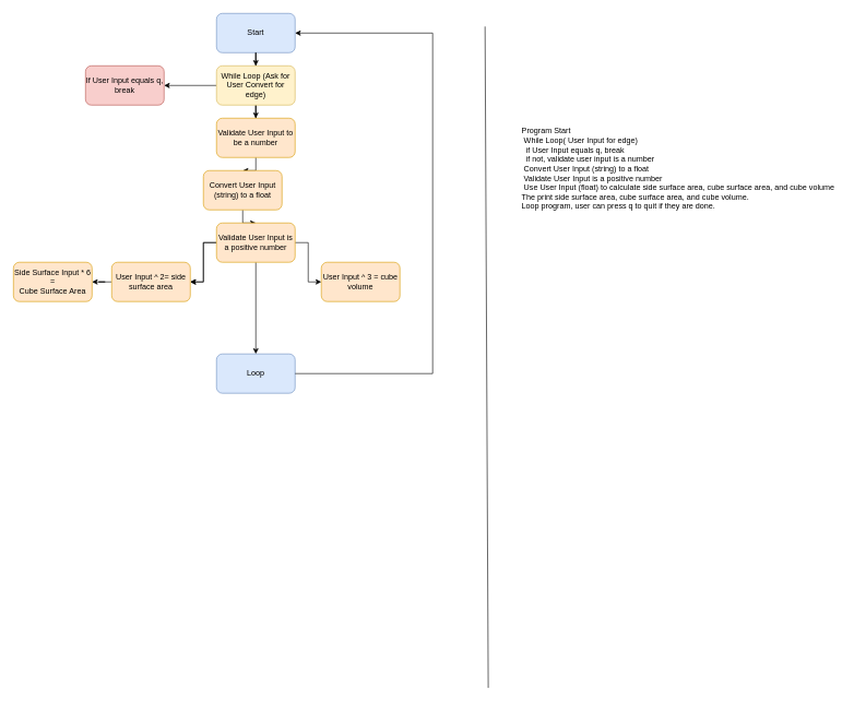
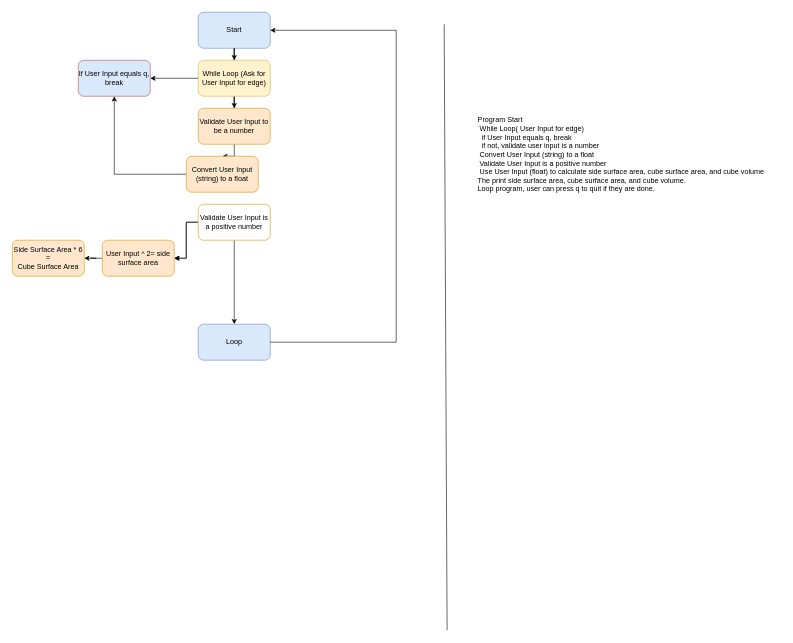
  <mxCell id="0" />
  <mxCell id="1" parent="0" />
  <mxCell id="2" value="" style="endArrow=none;html=1;rounded=0;" parent="1" edge="1"><mxGeometry width="50" height="50" relative="1" as="geometry"><mxPoint x="744.86" y="1050" as="sourcePoint" /><mxPoint x="740.004" y="40" as="targetPoint" /></mxGeometry></mxCell>
  <mxCell id="3" value="Start" style="rounded=1;whiteSpace=wrap;html=1;fillColor=#dae8fc;strokeColor=#6c8ebf;" parent="1" vertex="1"><mxGeometry x="330" y="20" width="120" height="60" as="geometry" /></mxCell>
  <mxCell id="4" value="" style="edgeStyle=orthogonalEdgeStyle;rounded=0;orthogonalLoop=1;jettySize=auto;html=1;exitX=0.5;exitY=1;exitDx=0;exitDy=0;" parent="1" source="3" target="7" edge="1"><mxGeometry relative="1" as="geometry"><mxPoint x="380" y="90" as="sourcePoint" /></mxGeometry></mxCell>
  <mxCell id="5" value="" style="edgeStyle=orthogonalEdgeStyle;rounded=0;orthogonalLoop=1;jettySize=auto;html=1;" parent="1" source="7" target="9" edge="1"><mxGeometry relative="1" as="geometry" /></mxCell>
  <mxCell id="6" value="" style="edgeStyle=orthogonalEdgeStyle;rounded=0;orthogonalLoop=1;jettySize=auto;html=1;" edge="1" parent="1" source="7" target="11"><mxGeometry relative="1" as="geometry" /></mxCell>
- <mxCell id="7" value="While Loop (Ask for User Convert for edge)" style="rounded=1;whiteSpace=wrap;html=1;fillColor=#fff2cc;strokeColor=#d6b656;" parent="1" vertex="1"><mxGeometry x="330" y="100" width="120" height="60" as="geometry" /></mxCell>
+ <mxCell id="7" value="While Loop (Ask for User Input for edge)" style="rounded=1;whiteSpace=wrap;html=1;fillColor=#fff2cc;strokeColor=#d6b656;" parent="1" vertex="1"><mxGeometry x="330" y="100" width="120" height="60" as="geometry" /></mxCell>
  <mxCell id="8" value="" style="edgeStyle=orthogonalEdgeStyle;rounded=0;orthogonalLoop=1;jettySize=auto;html=1;" edge="1" parent="1" source="9" target="13"><mxGeometry relative="1" as="geometry" /></mxCell>
  <mxCell id="9" value="Validate User Input to be a number" style="rounded=1;whiteSpace=wrap;html=1;fillColor=#ffe6cc;strokeColor=#d79b00;" parent="1" vertex="1"><mxGeometry x="330" y="180" width="120" height="60" as="geometry" /></mxCell>
  <mxCell id="10" value="&lt;br&gt;&lt;div style=&quot;text-align: left;&quot;&gt;&lt;br&gt;&lt;/div&gt;&lt;div style=&quot;text-align: left;&quot;&gt;Program Start&lt;/div&gt;&lt;div style=&quot;text-align: left;&quot;&gt;&lt;span style=&quot;white-space: pre;&quot;&gt; &lt;/span&gt;While Loop( User Input for edge)&lt;/div&gt;&lt;div style=&quot;text-align: left;&quot;&gt;&lt;span style=&quot;white-space: pre;&quot;&gt; &lt;/span&gt;&lt;span style=&quot;white-space: pre;&quot;&gt; &lt;/span&gt;if User Input equals q, break&lt;/div&gt;&lt;div style=&quot;text-align: left;&quot;&gt;&lt;span style=&quot;white-space: pre;&quot;&gt; &lt;/span&gt;&lt;span style=&quot;white-space: pre;&quot;&gt; &lt;/span&gt;if not, validate user input is a number&lt;/div&gt;&lt;div style=&quot;text-align: left;&quot;&gt;&lt;span style=&quot;white-space: pre;&quot;&gt; &lt;/span&gt;Convert User Input (string) to a float&lt;/div&gt;&lt;div style=&quot;text-align: left;&quot;&gt;&lt;span style=&quot;white-space: pre;&quot;&gt; &lt;/span&gt;Validate User Input is a positive number&lt;/div&gt;&lt;div style=&quot;text-align: left;&quot;&gt;&lt;span style=&quot;white-space: pre;&quot;&gt; &lt;/span&gt;Use User Input (float) to calculate side surface area, cube surface area, and cube volume&lt;/div&gt;&lt;div style=&quot;text-align: left;&quot;&gt;The print side surface area, cube surface area, and cube volume.&lt;/div&gt;&lt;div style=&quot;text-align: left;&quot;&gt;Loop program, user can press q to quit if they are done.&lt;/div&gt;&lt;div style=&quot;text-align: left;&quot;&gt;&lt;br&gt;&lt;/div&gt;" style="text;html=1;strokeColor=none;fillColor=none;align=center;verticalAlign=middle;whiteSpace=wrap;rounded=0;" parent="1" vertex="1"><mxGeometry x="770" y="80" width="530" height="340" as="geometry" /></mxCell>
- <mxCell id="11" value="If User Input equals q, break" style="whiteSpace=wrap;html=1;rounded=1;fillColor=#f8cecc;strokeColor=#b85450;" vertex="1" parent="1"><mxGeometry x="130" y="100" width="120" height="60" as="geometry" /></mxCell>
- <mxCell id="12" value="" style="edgeStyle=orthogonalEdgeStyle;rounded=0;orthogonalLoop=1;jettySize=auto;html=1;" edge="1" parent="1" source="13" target="18"><mxGeometry relative="1" as="geometry" /></mxCell>
+ <mxCell id="11" value="If User Input equals q, break" style="whiteSpace=wrap;html=1;rounded=1;fillColor=#dae8fc;strokeColor=#b85450;" vertex="1" parent="1"><mxGeometry x="130" y="100" width="120" height="60" as="geometry" /></mxCell>
+ <mxCell id="12" value="" style="edgeStyle=orthogonalEdgeStyle;rounded=0;orthogonalLoop=1;jettySize=auto;html=1;" edge="1" parent="1" source="13" target="11"><mxGeometry relative="1" as="geometry" /></mxCell>
  <mxCell id="13" value="Convert User Input (string) to a float" style="whiteSpace=wrap;html=1;rounded=1;fillColor=#ffe6cc;strokeColor=#d79b00;" vertex="1" parent="1"><mxGeometry x="310" y="260" width="120" height="60" as="geometry" /></mxCell>
  <mxCell id="14" value="" style="edgeStyle=orthogonalEdgeStyle;rounded=0;orthogonalLoop=1;jettySize=auto;html=1;" edge="1" parent="1" source="18" target="20"><mxGeometry relative="1" as="geometry" /></mxCell>
  <mxCell id="15" value="" style="edgeStyle=orthogonalEdgeStyle;rounded=0;orthogonalLoop=1;jettySize=auto;html=1;" edge="1" parent="1" source="18" target="20"><mxGeometry relative="1" as="geometry" /></mxCell>
  <mxCell id="16" value="" style="edgeStyle=orthogonalEdgeStyle;rounded=0;orthogonalLoop=1;jettySize=auto;html=1;" edge="1" parent="1" source="18" target="23"><mxGeometry relative="1" as="geometry" /></mxCell>
- <mxCell id="17" value="" style="edgeStyle=orthogonalEdgeStyle;rounded=0;orthogonalLoop=1;jettySize=auto;html=1;" edge="1" parent="1" source="18" target="21"><mxGeometry relative="1" as="geometry" /></mxCell>
- <mxCell id="18" value="Validate User Input is a positive number" style="whiteSpace=wrap;html=1;rounded=1;fillColor=#ffe6cc;strokeColor=#d79b00;" vertex="1" parent="1"><mxGeometry x="330" y="340" width="120" height="60" as="geometry" /></mxCell>
+ <mxCell id="18" value="Validate User Input is a positive number" style="whiteSpace=wrap;html=1;rounded=1;fillColor=#ffffff;strokeColor=#d79b00;" vertex="1" parent="1"><mxGeometry x="330" y="340" width="120" height="60" as="geometry" /></mxCell>
  <mxCell id="19" value="" style="edgeStyle=orthogonalEdgeStyle;rounded=0;orthogonalLoop=1;jettySize=auto;html=1;" edge="1" parent="1" source="20" target="22"><mxGeometry relative="1" as="geometry" /></mxCell>
  <mxCell id="20" value="User Input ^ 2= side surface area" style="whiteSpace=wrap;html=1;rounded=1;fillColor=#ffe6cc;strokeColor=#d79b00;" vertex="1" parent="1"><mxGeometry x="170" y="400" width="120" height="60" as="geometry" /></mxCell>
- <mxCell id="21" value="User Input ^ 3 = cube volume" style="rounded=1;whiteSpace=wrap;html=1;fillColor=#ffe6cc;strokeColor=#d79b00;" vertex="1" parent="1"><mxGeometry x="490" y="400" width="120" height="60" as="geometry" /></mxCell>
- <mxCell id="22" value="Side Surface Input * 6 =&lt;br&gt;Cube Surface Area" style="whiteSpace=wrap;html=1;rounded=1;fillColor=#ffe6cc;strokeColor=#d79b00;" vertex="1" parent="1"><mxGeometry x="20" y="400" width="120" height="60" as="geometry" /></mxCell>
+ <mxCell id="22" value="Side Surface Area * 6 =&lt;br&gt;Cube Surface Area" style="whiteSpace=wrap;html=1;rounded=1;fillColor=#ffe6cc;strokeColor=#d79b00;" vertex="1" parent="1"><mxGeometry x="20" y="400" width="120" height="60" as="geometry" /></mxCell>
  <mxCell id="23" value="Loop" style="whiteSpace=wrap;html=1;rounded=1;fillColor=#dae8fc;strokeColor=#6c8ebf;" vertex="1" parent="1"><mxGeometry x="330" y="540" width="120" height="60" as="geometry" /></mxCell>
  <mxCell id="24" value="" style="endArrow=classic;html=1;rounded=0;entryX=1;entryY=0.5;entryDx=0;entryDy=0;" edge="1" parent="1" target="3"><mxGeometry width="50" height="50" relative="1" as="geometry"><mxPoint x="660" y="50" as="sourcePoint" /><mxPoint x="600" y="290" as="targetPoint" /></mxGeometry></mxCell>
  <mxCell id="25" value="" style="endArrow=none;html=1;rounded=0;exitX=1;exitY=0.5;exitDx=0;exitDy=0;" edge="1" parent="1" source="23"><mxGeometry width="50" height="50" relative="1" as="geometry"><mxPoint x="550" y="340" as="sourcePoint" /><mxPoint x="660" y="570" as="targetPoint" /></mxGeometry></mxCell>
  <mxCell id="26" value="" style="endArrow=none;html=1;rounded=0;" edge="1" parent="1"><mxGeometry width="50" height="50" relative="1" as="geometry"><mxPoint x="660" y="570" as="sourcePoint" /><mxPoint x="660" y="50" as="targetPoint" /></mxGeometry></mxCell>
